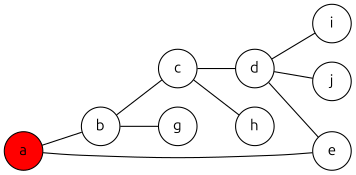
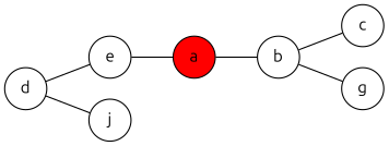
  graph {
    fontname=Ubuntu
    rankdir=LR
    node [fontname=Ubuntu shape=circle]
    edge [fontname=Ubuntu]
    a [fillcolor="#ff0000" style=filled]
    b
    c
    g
    d
-   h
    e
-   i
    j
    a -- b
    b -- c
    b -- g
-   c -- d
-   c -- h
    d -- e
-   d -- i
    d -- j
    e -- a
  }
